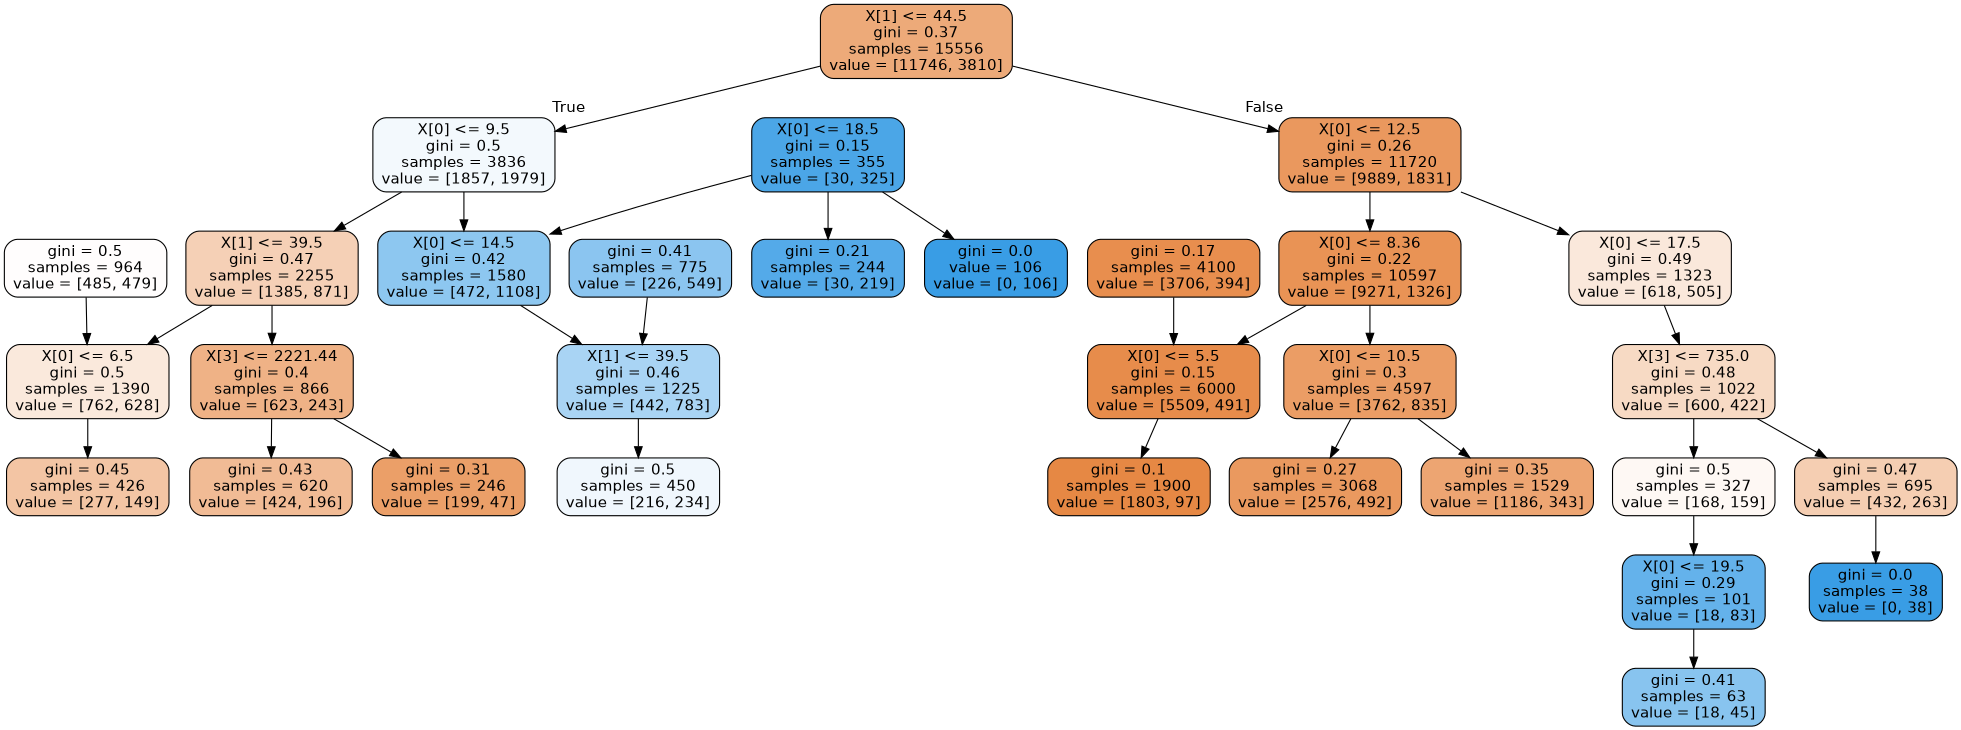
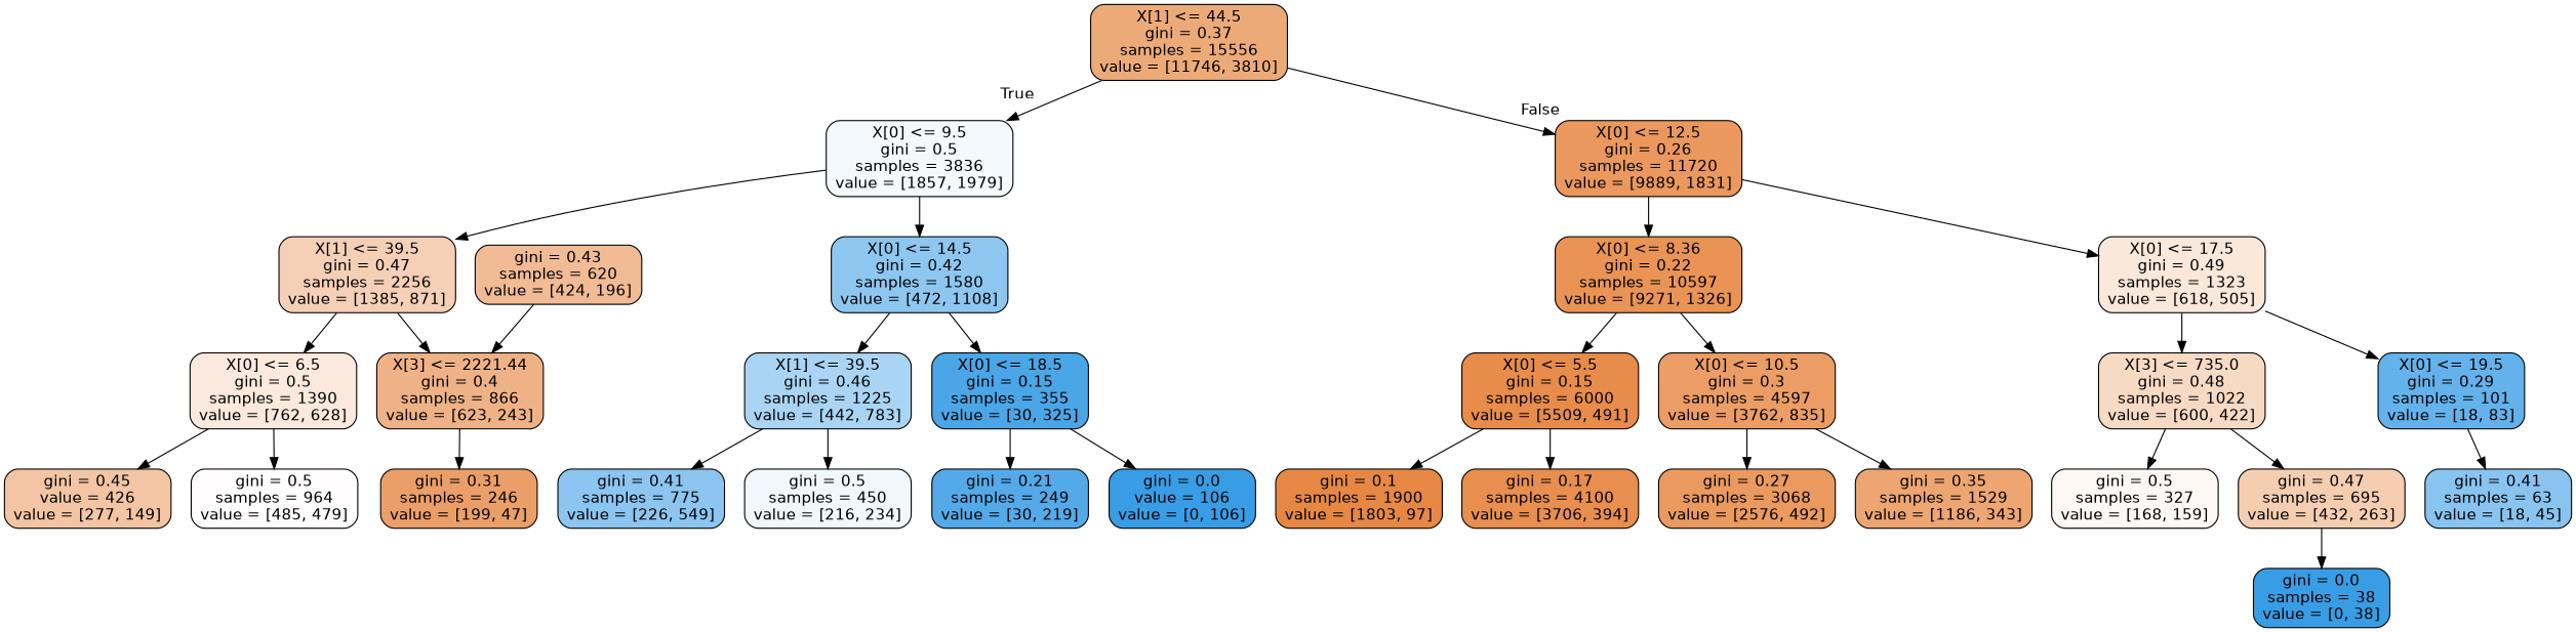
  digraph {
    node [color=black fillcolor="#399de5" fontname=helvetica shape=box style="filled, rounded"]
    edge [fontname=helvetica]
    n1 [fillcolor="#edaa79" label="X[1] <= 44.5\ngini = 0.37\nsamples = 15556\nvalue = [11746, 3810]"]
    n2 [fillcolor="#f3f9fd" label="X[0] <= 9.5\ngini = 0.5\nsamples = 3836\nvalue = [1857, 1979]"]
    n3 [fillcolor="#ea985e" label="X[0] <= 12.5\ngini = 0.26\nsamples = 11720\nvalue = [9889, 1831]"]
-   n4 [fillcolor="#f5d0b6" label="X[1] <= 39.5\ngini = 0.47\nsamples = 2255\nvalue = [1385, 871]"]
+   n4 [fillcolor="#f5d0b6" label="X[1] <= 39.5\ngini = 0.47\nsamples = 2256\nvalue = [1385, 871]"]
    n5 [fillcolor="#8dc7f0" label="X[0] <= 14.5\ngini = 0.42\nsamples = 1580\nvalue = [472, 1108]"]
    n6 [fillcolor="#e99355" label="X[0] <= 8.36\ngini = 0.22\nsamples = 10597\nvalue = [9271, 1326]"]
    n7 [fillcolor="#fae8db" label="X[0] <= 17.5\ngini = 0.49\nsamples = 1323\nvalue = [618, 505]"]
    n8 [fillcolor="#fae9dc" label="X[0] <= 6.5\ngini = 0.5\nsamples = 1390\nvalue = [762, 628]"]
    n9 [fillcolor="#efb286" label="X[3] <= 2221.44\ngini = 0.4\nsamples = 866\nvalue = [623, 243]"]
    n10 [fillcolor="#a9d4f4" label="X[1] <= 39.5\ngini = 0.46\nsamples = 1225\nvalue = [442, 783]"]
    n11 [fillcolor="#4ba6e7" label="X[0] <= 18.5\ngini = 0.15\nsamples = 355\nvalue = [30, 325]"]
-   n12 [fillcolor="#f3c5a4" label="gini = 0.45\nsamples = 426\nvalue = [277, 149]"]
+   n12 [fillcolor="#f3c5a4" label="gini = 0.45\nvalue = 426\nvalue = [277, 149]"]
    n13 [fillcolor="#fffdfd" label="gini = 0.5\nsamples = 964\nvalue = [485, 479]"]
    n14 [fillcolor="#f1bb95" label="gini = 0.43\nsamples = 620\nvalue = [424, 196]"]
    n15 [fillcolor="#eb9f68" label="gini = 0.31\nsamples = 246\nvalue = [199, 47]"]
    n16 [fillcolor="#8bc5f0" label="gini = 0.41\nsamples = 775\nvalue = [226, 549]"]
    n17 [fillcolor="#f0f7fd" label="gini = 0.5\nsamples = 450\nvalue = [216, 234]"]
-   n18 [fillcolor="#54aae9" label="gini = 0.21\nsamples = 244\nvalue = [30, 219]"]
+   n18 [fillcolor="#54aae9" label="gini = 0.21\nsamples = 249\nvalue = [30, 219]"]
    n19 [label="gini = 0.0\nvalue = 106\nvalue = [0, 106]"]
    n20 [fillcolor="#e78c4b" label="X[0] <= 5.5\ngini = 0.15\nsamples = 6000\nvalue = [5509, 491]"]
    n21 [fillcolor="#eb9d65" label="X[0] <= 10.5\ngini = 0.3\nsamples = 4597\nvalue = [3762, 835]"]
    n22 [fillcolor="#f7dac4" label="X[3] <= 735.0\ngini = 0.48\nsamples = 1022\nvalue = [600, 422]"]
    n23 [fillcolor="#64b2eb" label="X[0] <= 19.5\ngini = 0.29\nsamples = 101\nvalue = [18, 83]"]
    n24 [fillcolor="#e68844" label="gini = 0.1\nsamples = 1900\nvalue = [1803, 97]"]
    n25 [fillcolor="#e88e4e" label="gini = 0.17\nsamples = 4100\nvalue = [3706, 394]"]
    n26 [fillcolor="#ea995f" label="gini = 0.27\nsamples = 3068\nvalue = [2576, 492]"]
    n27 [fillcolor="#eda572" label="gini = 0.35\nsamples = 1529\nvalue = [1186, 343]"]
    n28 [fillcolor="#fef8f4" label="gini = 0.5\nsamples = 327\nvalue = [168, 159]"]
    n29 [fillcolor="#f5ceb2" label="gini = 0.47\nsamples = 695\nvalue = [432, 263]"]
    n30 [fillcolor="#88c4ef" label="gini = 0.41\nsamples = 63\nvalue = [18, 45]"]
    n31 [label="gini = 0.0\nsamples = 38\nvalue = [0, 38]"]
    n1 -> n2 [headlabel=True labelangle=45 labeldistance=2.5]
    n1 -> n3 [headlabel=False labelangle=-45 labeldistance=2.5]
    n2 -> n4
    n2 -> n5
    n3 -> n6
    n3 -> n7
    n4 -> n8
    n4 -> n9
    n5 -> n10
-   n11 -> n5
+   n5 -> n11
    n6 -> n20
    n6 -> n21
    n7 -> n22
-   n28 -> n23
+   n7 -> n23
    n8 -> n12
-   n13 -> n8
-   n9 -> n14
+   n8 -> n13
+   n14 -> n9
    n9 -> n15
-   n16 -> n10
+   n10 -> n16
    n10 -> n17
    n11 -> n18
    n11 -> n19
    n20 -> n24
-   n25 -> n20
+   n20 -> n25
    n21 -> n26
    n21 -> n27
    n22 -> n28
    n22 -> n29
    n23 -> n30
    n29 -> n31
  }
